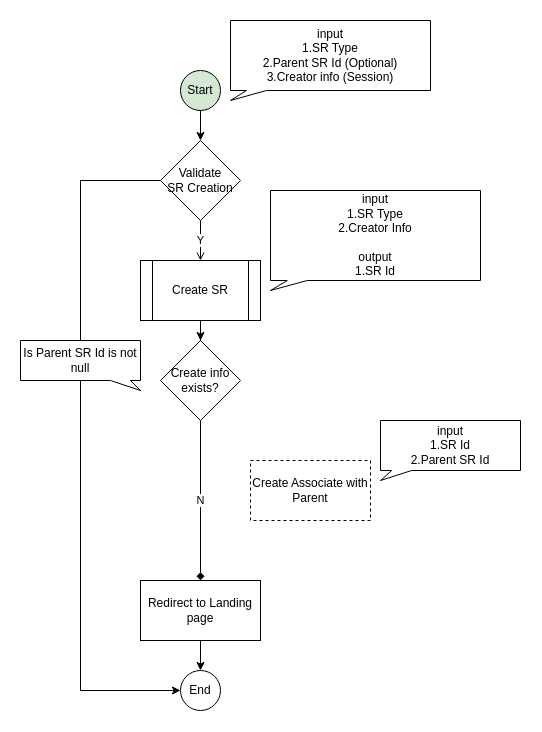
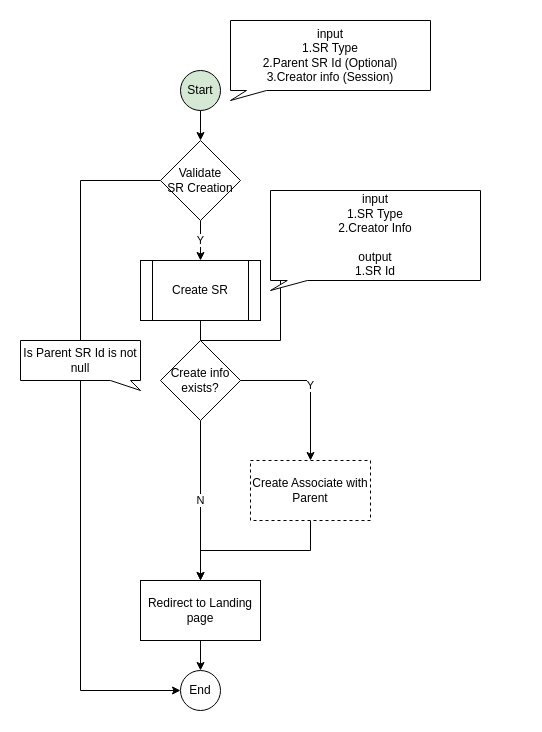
  <mxCell id="0" />
  <mxCell id="1" parent="0" />
- <mxCell id="2" value="Y" style="edgeStyle=orthogonalEdgeStyle;rounded=0;orthogonalLoop=1;jettySize=auto;html=1;exitX=0.5;exitY=1;exitDx=0;exitDy=0;entryX=0.5;entryY=0;entryDx=0;entryDy=0;startArrow=none;endArrow=open;" edge="1" parent="1" source="17" target="11"><mxGeometry relative="1" as="geometry"><mxPoint x="200" y="230" as="sourcePoint" /></mxGeometry></mxCell>
+ <mxCell id="2" value="Y" style="edgeStyle=orthogonalEdgeStyle;rounded=0;orthogonalLoop=1;jettySize=auto;html=1;exitX=0.5;exitY=1;exitDx=0;exitDy=0;entryX=0.5;entryY=0;entryDx=0;entryDy=0;startArrow=none;" edge="1" parent="1" source="17" target="11"><mxGeometry relative="1" as="geometry"><mxPoint x="200" y="230" as="sourcePoint" /></mxGeometry></mxCell>
  <mxCell id="3" style="edgeStyle=orthogonalEdgeStyle;rounded=0;orthogonalLoop=1;jettySize=auto;html=1;exitX=0.5;exitY=1;exitDx=0;exitDy=0;entryX=0.5;entryY=0;entryDx=0;entryDy=0;" edge="1" parent="1" source="4" target="17"><mxGeometry relative="1" as="geometry" /></mxCell>
  <mxCell id="4" value="Start" style="ellipse;whiteSpace=wrap;html=1;aspect=fixed;fillColor=#d5e8d4;" vertex="1" parent="1"><mxGeometry x="180" y="70" width="40" height="40" as="geometry" /></mxCell>
- <mxCell id="6" value="N" style="edgeStyle=orthogonalEdgeStyle;rounded=0;orthogonalLoop=1;jettySize=auto;html=1;exitX=0.5;exitY=1;exitDx=0;exitDy=0;entryX=0.5;entryY=0;entryDx=0;entryDy=0;endArrow=diamond;" edge="1" parent="1" source="7" target="13"><mxGeometry relative="1" as="geometry" /></mxCell>
+ <mxCell id="5" value="Y" style="edgeStyle=orthogonalEdgeStyle;rounded=0;orthogonalLoop=1;jettySize=auto;html=1;exitX=1;exitY=0.5;exitDx=0;exitDy=0;" edge="1" parent="1" source="7" target="9"><mxGeometry relative="1" as="geometry" /></mxCell>
+ <mxCell id="6" value="N" style="edgeStyle=orthogonalEdgeStyle;rounded=0;orthogonalLoop=1;jettySize=auto;html=1;exitX=0.5;exitY=1;exitDx=0;exitDy=0;entryX=0.5;entryY=0;entryDx=0;entryDy=0;" edge="1" parent="1" source="7" target="13"><mxGeometry relative="1" as="geometry" /></mxCell>
  <mxCell id="7" value="Create info&lt;br&gt;exists?" style="rhombus;whiteSpace=wrap;html=1;" vertex="1" parent="1"><mxGeometry x="160" y="340" width="80" height="80" as="geometry" /></mxCell>
+ <mxCell id="8" style="edgeStyle=orthogonalEdgeStyle;rounded=0;orthogonalLoop=1;jettySize=auto;html=1;exitX=0.5;exitY=1;exitDx=0;exitDy=0;" edge="1" parent="1" source="9" target="13"><mxGeometry relative="1" as="geometry" /></mxCell>
  <mxCell id="9" value="Create Associate with Parent" style="rounded=0;whiteSpace=wrap;html=1;dashed=1;" vertex="1" parent="1"><mxGeometry x="250" y="460" width="120" height="60" as="geometry" /></mxCell>
- <mxCell id="10" style="edgeStyle=orthogonalEdgeStyle;rounded=0;orthogonalLoop=1;jettySize=auto;html=1;exitX=0.5;exitY=1;exitDx=0;exitDy=0;" edge="1" parent="1" source="11" target="7"><mxGeometry relative="1" as="geometry" /></mxCell>
+ <mxCell id="10" style="edgeStyle=orthogonalEdgeStyle;rounded=0;orthogonalLoop=1;jettySize=auto;html=1;exitX=0.5;exitY=1;exitDx=0;exitDy=0;" edge="1" parent="1" source="11" target="14"><mxGeometry relative="1" as="geometry" /></mxCell>
  <mxCell id="11" value="Create SR" style="shape=process;whiteSpace=wrap;html=1;backgroundOutline=1;" vertex="1" parent="1"><mxGeometry x="140" y="260" width="120" height="60" as="geometry" /></mxCell>
  <mxCell id="12" style="edgeStyle=orthogonalEdgeStyle;rounded=0;orthogonalLoop=1;jettySize=auto;html=1;exitX=0.5;exitY=1;exitDx=0;exitDy=0;" edge="1" parent="1" source="13" target="20"><mxGeometry relative="1" as="geometry" /></mxCell>
  <mxCell id="13" value="Redirect to Landing page" style="rounded=0;whiteSpace=wrap;html=1;" vertex="1" parent="1"><mxGeometry x="140" y="580" width="120" height="60" as="geometry" /></mxCell>
  <mxCell id="14" value="input&lt;br&gt;1.SR Type&lt;br&gt;2.Creator Info&lt;br&gt;&lt;br&gt;output&lt;br&gt;1.SR Id" style="shape=callout;whiteSpace=wrap;html=1;perimeter=calloutPerimeter;size=10;position=0.08;position2=0;" vertex="1" parent="1"><mxGeometry x="270" y="190" width="210" height="100" as="geometry" /></mxCell>
  <mxCell id="15" value="input&lt;br&gt;1.SR Type&lt;br&gt;2.Parent SR Id (Optional)&lt;br&gt;3.Creator info (Session)" style="shape=callout;whiteSpace=wrap;html=1;perimeter=calloutPerimeter;size=10;position=0.08;position2=0;" vertex="1" parent="1"><mxGeometry x="230" y="20" width="200" height="80" as="geometry" /></mxCell>
  <mxCell id="16" style="edgeStyle=orthogonalEdgeStyle;rounded=0;orthogonalLoop=1;jettySize=auto;html=1;exitX=0;exitY=0.5;exitDx=0;exitDy=0;entryX=0;entryY=0.5;entryDx=0;entryDy=0;" edge="1" parent="1" source="17" target="20"><mxGeometry relative="1" as="geometry"><Array as="points"><mxPoint x="80" y="180" /><mxPoint x="80" y="690" /></Array></mxGeometry></mxCell>
  <mxCell id="17" value="Validate&lt;br&gt;SR Creation" style="rhombus;whiteSpace=wrap;html=1;" vertex="1" parent="1"><mxGeometry x="160" y="140" width="80" height="80" as="geometry" /></mxCell>
- <mxCell id="18" value="input&lt;br&gt;1.SR Id&lt;br&gt;2.Parent SR Id" style="shape=callout;whiteSpace=wrap;html=1;perimeter=calloutPerimeter;size=10;position=0.08;position2=0;" vertex="1" parent="1"><mxGeometry x="380" y="420" width="140" height="60" as="geometry" /></mxCell>
  <mxCell id="19" value="Is Parent SR Id is not null" style="shape=callout;whiteSpace=wrap;html=1;perimeter=calloutPerimeter;size=10;position=0.75;position2=1;" vertex="1" parent="1"><mxGeometry x="20" y="340" width="120" height="50" as="geometry" /></mxCell>
  <mxCell id="20" value="End" style="ellipse;whiteSpace=wrap;html=1;aspect=fixed;" vertex="1" parent="1"><mxGeometry x="180" y="670" width="40" height="40" as="geometry" /></mxCell>
